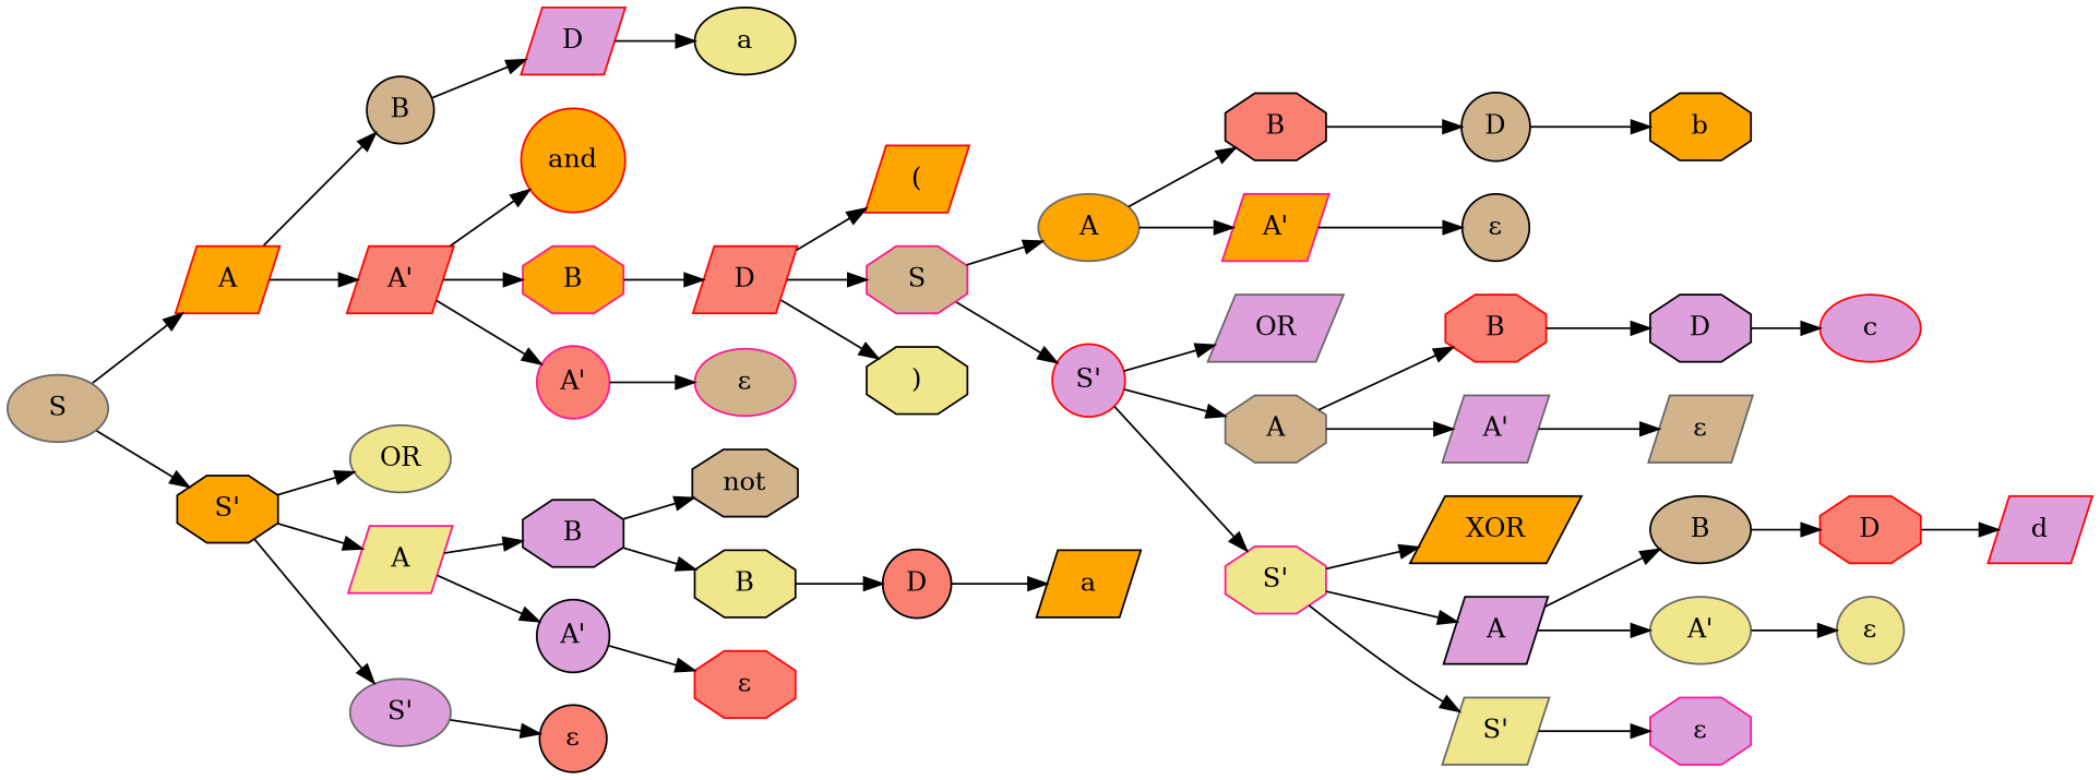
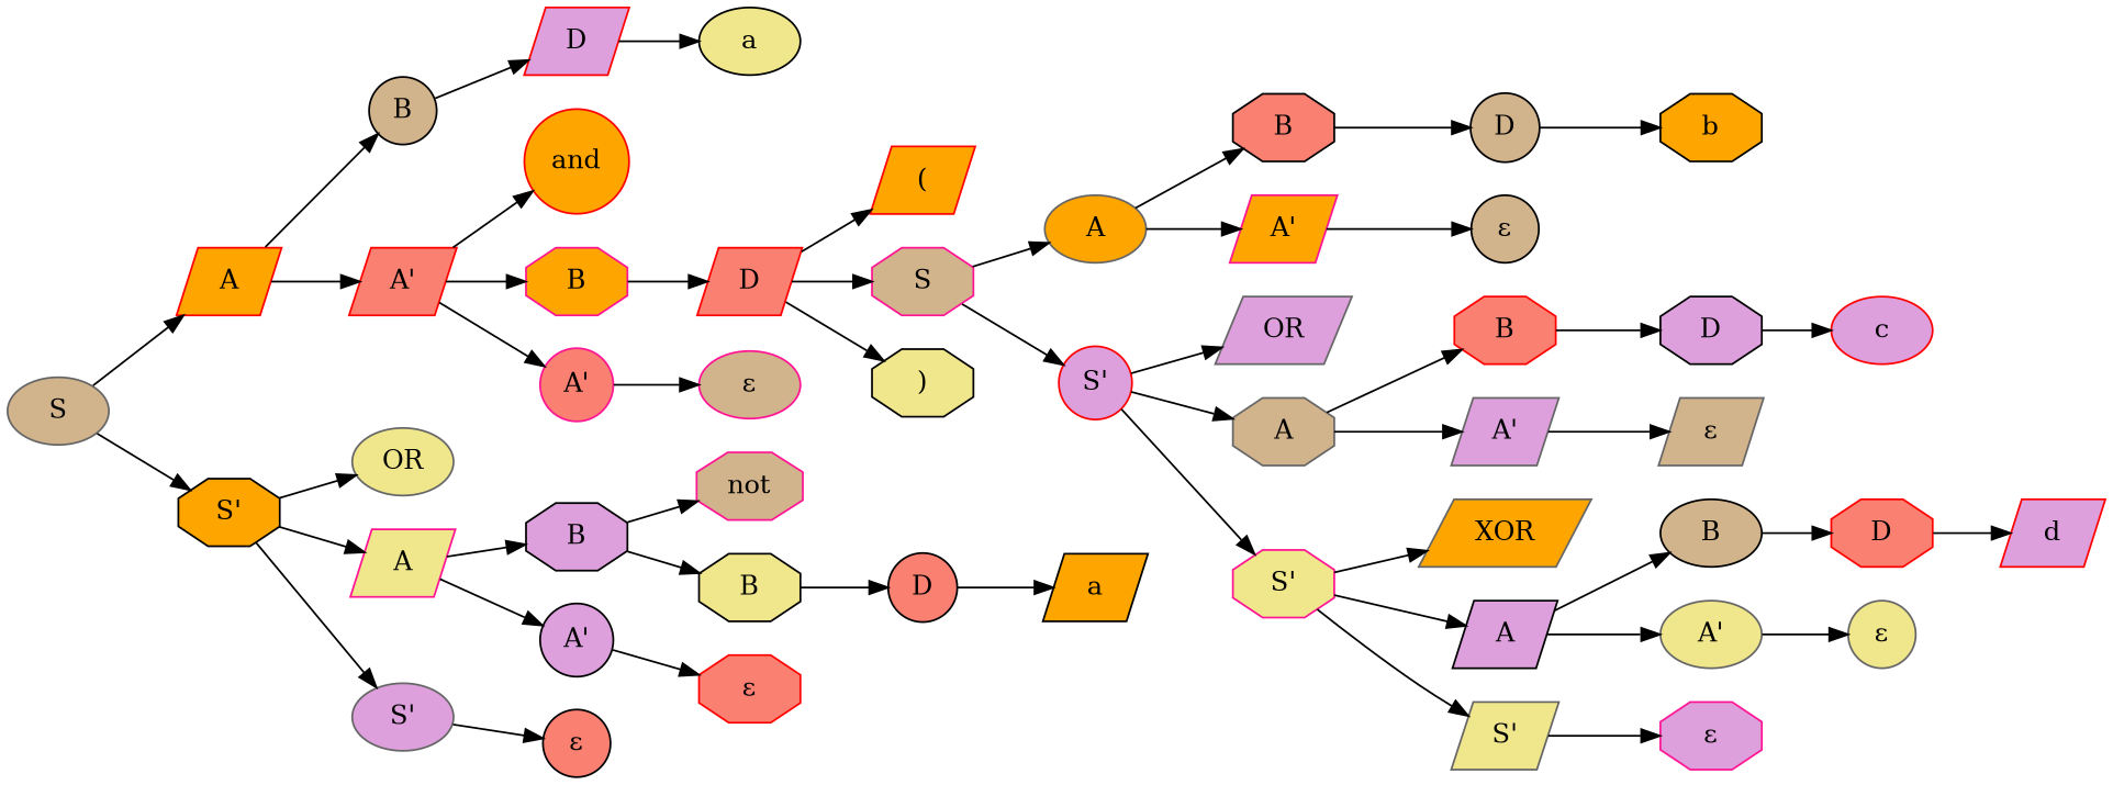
  digraph {
    rankdir=LR
    node [color=black fillcolor=plum shape=octagon style=filled]
    n1 [color=gray40 fillcolor=tan label=S shape=ellipse]
    n2 [color=red fillcolor=orange label=A shape=parallelogram]
    n3 [fillcolor=orange label="S'"]
    n4 [fillcolor=tan label=B shape=circle]
    n5 [color=red fillcolor=salmon label="A'" shape=parallelogram]
    n6 [color=gray40 fillcolor=khaki label=OR shape=ellipse]
    n7 [color=deeppink fillcolor=khaki label=A shape=parallelogram]
    n8 [color=gray40 label="S'" shape=ellipse]
    n9 [color=red label=D shape=parallelogram]
    n10 [color=red fillcolor=orange label=and shape=circle]
    n11 [color=deeppink fillcolor=orange label=B]
    n12 [color=deeppink fillcolor=salmon label="A'" shape=circle]
    n13 [fillcolor=khaki label=a shape=ellipse]
    n14 [color=red fillcolor=salmon label=D shape=parallelogram]
    n15 [color=deeppink fillcolor=tan label="ε" shape=ellipse]
    n16 [color=red fillcolor=orange label="(" shape=parallelogram]
    n17 [color=deeppink fillcolor=tan label=S]
    n18 [fillcolor=khaki label=")"]
    n19 [color=gray40 fillcolor=orange label=A shape=ellipse]
    n20 [color=red label="S'" shape=circle]
    n21 [fillcolor=salmon label=B]
    n22 [color=deeppink fillcolor=orange label="A'" shape=parallelogram]
    n23 [color=gray40 label=OR shape=parallelogram]
    n24 [color=gray40 fillcolor=tan label=A]
    n25 [color=deeppink fillcolor=khaki label="S'"]
    n26 [fillcolor=tan label=D shape=circle]
    n27 [fillcolor=tan label="ε" shape=circle]
    n28 [fillcolor=orange label=b]
    n29 [color=red fillcolor=salmon label=B]
    n30 [color=gray40 label="A'" shape=parallelogram]
-   n31 [fillcolor=orange label=XOR shape=parallelogram]
+   n31 [color=gray40 fillcolor=orange label=XOR shape=parallelogram]
    n32 [label=A shape=parallelogram]
    n33 [color=gray40 fillcolor=khaki label="S'" shape=parallelogram]
    n34 [label=D]
    n35 [color=gray40 fillcolor=tan label="ε" shape=parallelogram]
    n36 [color=red label=c shape=ellipse]
    n37 [fillcolor=tan label=B shape=ellipse]
    n38 [color=gray40 fillcolor=khaki label="A'" shape=ellipse]
    n39 [color=deeppink label="ε"]
    n40 [color=red fillcolor=salmon label=D]
    n41 [color=gray40 fillcolor=khaki label="ε" shape=circle]
    n42 [color=red label=d shape=parallelogram]
    n43 [label=B]
    n44 [label="A'" shape=circle]
    n45 [fillcolor=salmon label="ε" shape=circle]
-   n46 [fillcolor=tan label=not]
+   n46 [color=deeppink fillcolor=tan label=not]
    n47 [fillcolor=khaki label=B]
    n48 [color=red fillcolor=salmon label="ε"]
    n49 [fillcolor=salmon label=D shape=circle]
    n50 [fillcolor=orange label=a shape=parallelogram]
    n1 -> n2
    n1 -> n3
    n2 -> n4
    n2 -> n5
    n3 -> n6
    n3 -> n7
    n3 -> n8
    n4 -> n9
    n5 -> n10
    n5 -> n11
    n5 -> n12
    n7 -> n43
    n7 -> n44
    n8 -> n45
    n9 -> n13
    n11 -> n14
    n12 -> n15
    n14 -> n16
    n14 -> n17
    n14 -> n18
    n17 -> n19
    n17 -> n20
    n19 -> n21
    n19 -> n22
    n20 -> n23
    n20 -> n24
    n20 -> n25
    n21 -> n26
    n22 -> n27
    n24 -> n29
    n24 -> n30
    n25 -> n31
    n25 -> n32
    n25 -> n33
    n26 -> n28
    n29 -> n34
    n30 -> n35
    n32 -> n37
    n32 -> n38
    n33 -> n39
    n34 -> n36
    n37 -> n40
    n38 -> n41
    n40 -> n42
    n43 -> n46
    n43 -> n47
    n44 -> n48
    n47 -> n49
    n49 -> n50
  }
